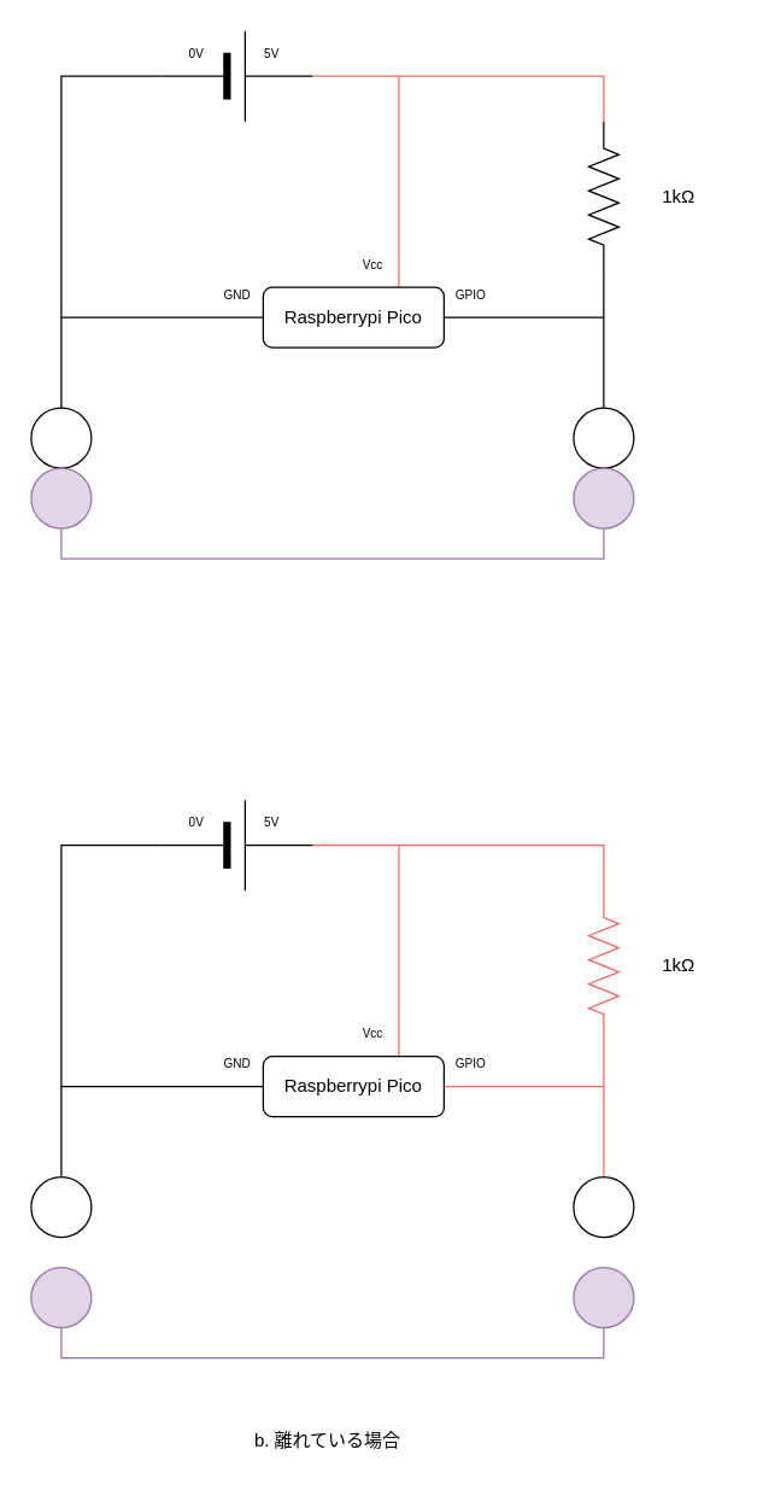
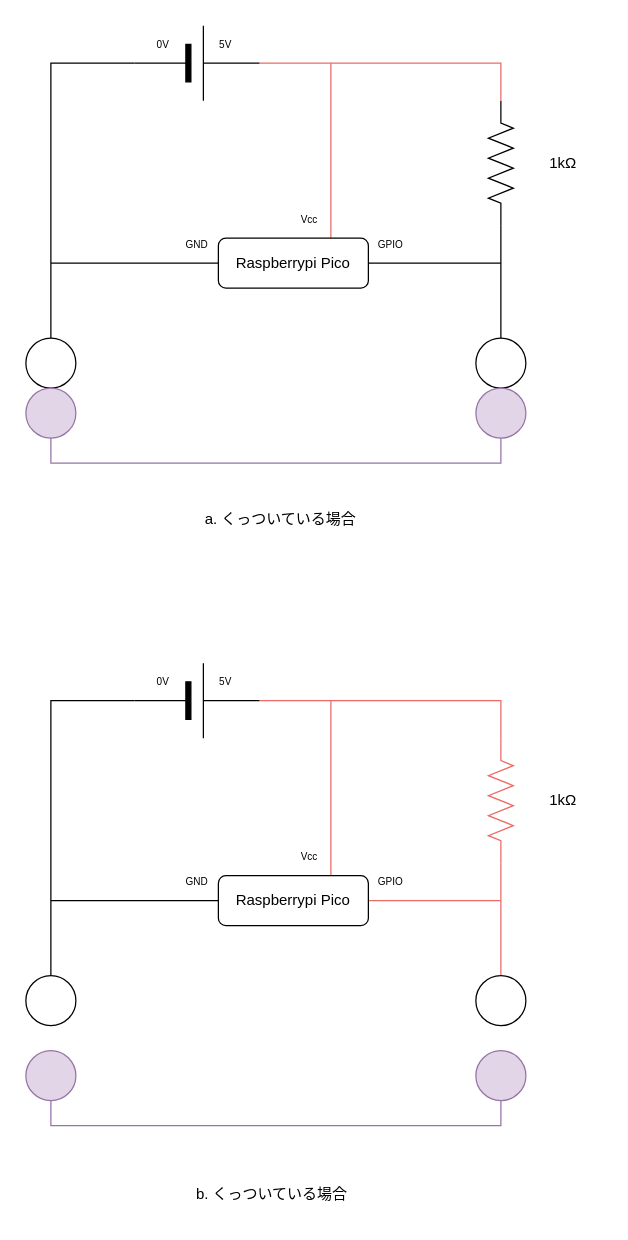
  <mxCell id="0" />
  <mxCell id="1" parent="0" />
  <mxCell id="2" style="edgeStyle=orthogonalEdgeStyle;rounded=0;orthogonalLoop=1;jettySize=auto;html=1;entryX=0.5;entryY=0;entryDx=0;entryDy=0;endArrow=none;endFill=0;" edge="1" parent="1" source="3" target="6"><mxGeometry relative="1" as="geometry" /></mxCell>
  <mxCell id="3" value="" style="verticalLabelPosition=bottom;shadow=0;dashed=0;align=center;fillColor=strokeColor;html=1;verticalAlign=top;strokeWidth=1;shape=mxgraph.electrical.miscellaneous.monocell_battery;" vertex="1" parent="1"><mxGeometry x="107" y="20" width="100" height="60" as="geometry" /></mxCell>
  <mxCell id="4" style="edgeStyle=orthogonalEdgeStyle;rounded=0;orthogonalLoop=1;jettySize=auto;html=1;entryX=0.5;entryY=0;entryDx=0;entryDy=0;endArrow=none;endFill=0;" edge="1" parent="1" source="5" target="8"><mxGeometry relative="1" as="geometry" /></mxCell>
  <mxCell id="5" value="" style="pointerEvents=1;verticalLabelPosition=bottom;shadow=0;dashed=0;align=center;html=1;verticalAlign=top;shape=mxgraph.electrical.resistors.resistor_2;direction=south;" vertex="1" parent="1"><mxGeometry x="390" y="80" width="20" height="100" as="geometry" /></mxCell>
  <mxCell id="6" value="" style="ellipse;whiteSpace=wrap;html=1;aspect=fixed;" vertex="1" parent="1"><mxGeometry x="20" y="270" width="40" height="40" as="geometry" /></mxCell>
  <mxCell id="7" value="" style="ellipse;whiteSpace=wrap;html=1;aspect=fixed;fillColor=#e1d5e7;strokeColor=#9673a6;" vertex="1" parent="1"><mxGeometry x="20" y="310" width="40" height="40" as="geometry" /></mxCell>
  <mxCell id="8" value="" style="ellipse;whiteSpace=wrap;html=1;aspect=fixed;" vertex="1" parent="1"><mxGeometry x="380" y="270" width="40" height="40" as="geometry" /></mxCell>
  <mxCell id="9" style="edgeStyle=orthogonalEdgeStyle;rounded=0;orthogonalLoop=1;jettySize=auto;html=1;entryX=0.5;entryY=1;entryDx=0;entryDy=0;exitX=0.5;exitY=1;exitDx=0;exitDy=0;endArrow=none;endFill=0;fillColor=#e1d5e7;strokeColor=#9673a6;" edge="1" parent="1" source="10" target="7"><mxGeometry relative="1" as="geometry" /></mxCell>
  <mxCell id="10" value="" style="ellipse;whiteSpace=wrap;html=1;aspect=fixed;fillColor=#e1d5e7;strokeColor=#9673a6;" vertex="1" parent="1"><mxGeometry x="380" y="310" width="40" height="40" as="geometry" /></mxCell>
  <mxCell id="11" style="edgeStyle=orthogonalEdgeStyle;rounded=0;orthogonalLoop=1;jettySize=auto;html=1;exitX=1;exitY=0.5;exitDx=0;exitDy=0;exitPerimeter=0;entryX=0;entryY=0.5;entryDx=0;entryDy=0;entryPerimeter=0;endArrow=none;endFill=0;strokeColor=#EA6B66;" edge="1" parent="1" source="3" target="5"><mxGeometry relative="1" as="geometry"><mxPoint x="350" y="50" as="sourcePoint" /></mxGeometry></mxCell>
  <mxCell id="12" style="edgeStyle=orthogonalEdgeStyle;rounded=0;orthogonalLoop=1;jettySize=auto;html=1;endArrow=none;endFill=0;" edge="1" parent="1" source="15"><mxGeometry relative="1" as="geometry"><mxPoint x="40" y="210" as="targetPoint" /></mxGeometry></mxCell>
  <mxCell id="13" style="edgeStyle=orthogonalEdgeStyle;rounded=0;orthogonalLoop=1;jettySize=auto;html=1;endArrow=none;endFill=0;" edge="1" parent="1" source="15"><mxGeometry relative="1" as="geometry"><mxPoint x="400" y="210" as="targetPoint" /></mxGeometry></mxCell>
  <mxCell id="14" style="edgeStyle=orthogonalEdgeStyle;rounded=0;orthogonalLoop=1;jettySize=auto;html=1;exitX=0.75;exitY=0;exitDx=0;exitDy=0;endArrow=none;endFill=0;strokeColor=#EA6B66;" edge="1" parent="1" source="15"><mxGeometry relative="1" as="geometry"><mxPoint x="264" y="50" as="targetPoint" /></mxGeometry></mxCell>
  <mxCell id="15" value="Raspberrypi Pico" style="rounded=1;whiteSpace=wrap;html=1;" vertex="1" parent="1"><mxGeometry x="174" y="190" width="120" height="40" as="geometry" /></mxCell>
  <mxCell id="16" value="GND" style="text;html=1;align=center;verticalAlign=middle;whiteSpace=wrap;rounded=0;fontSize=8;" vertex="1" parent="1"><mxGeometry x="140" y="180" width="34" height="30" as="geometry" /></mxCell>
  <mxCell id="17" value="GPIO" style="text;html=1;align=center;verticalAlign=middle;whiteSpace=wrap;rounded=0;fontSize=8;" vertex="1" parent="1"><mxGeometry x="294" y="180" width="36" height="30" as="geometry" /></mxCell>
  <mxCell id="18" value="0V" style="text;html=1;align=center;verticalAlign=middle;whiteSpace=wrap;rounded=0;fontSize=8;" vertex="1" parent="1"><mxGeometry x="113" y="20" width="34" height="30" as="geometry" /></mxCell>
  <mxCell id="19" value="5V" style="text;html=1;align=center;verticalAlign=middle;whiteSpace=wrap;rounded=0;fontSize=8;" vertex="1" parent="1"><mxGeometry x="163" y="20" width="34" height="30" as="geometry" /></mxCell>
  <mxCell id="20" value="Vcc" style="text;html=1;align=center;verticalAlign=middle;whiteSpace=wrap;rounded=0;fontSize=8;" vertex="1" parent="1"><mxGeometry x="230" y="160" width="34" height="30" as="geometry" /></mxCell>
  <mxCell id="21" style="edgeStyle=orthogonalEdgeStyle;rounded=0;orthogonalLoop=1;jettySize=auto;html=1;entryX=0.5;entryY=0;entryDx=0;entryDy=0;endArrow=none;endFill=0;" edge="1" source="22" target="25" parent="1"><mxGeometry relative="1" as="geometry" /></mxCell>
  <mxCell id="22" value="" style="verticalLabelPosition=bottom;shadow=0;dashed=0;align=center;fillColor=strokeColor;html=1;verticalAlign=top;strokeWidth=1;shape=mxgraph.electrical.miscellaneous.monocell_battery;" vertex="1" parent="1"><mxGeometry x="107" y="530" width="100" height="60" as="geometry" /></mxCell>
  <mxCell id="23" style="edgeStyle=orthogonalEdgeStyle;rounded=0;orthogonalLoop=1;jettySize=auto;html=1;entryX=0.5;entryY=0;entryDx=0;entryDy=0;endArrow=none;endFill=0;strokeColor=#EA6B66;" edge="1" source="24" target="27" parent="1"><mxGeometry relative="1" as="geometry" /></mxCell>
  <mxCell id="24" value="" style="pointerEvents=1;verticalLabelPosition=bottom;shadow=0;dashed=0;align=center;html=1;verticalAlign=top;shape=mxgraph.electrical.resistors.resistor_2;direction=south;strokeColor=#EA6B66;" vertex="1" parent="1"><mxGeometry x="390" y="590" width="20" height="100" as="geometry" /></mxCell>
  <mxCell id="25" value="" style="ellipse;whiteSpace=wrap;html=1;aspect=fixed;" vertex="1" parent="1"><mxGeometry x="20" y="780" width="40" height="40" as="geometry" /></mxCell>
  <mxCell id="26" value="" style="ellipse;whiteSpace=wrap;html=1;aspect=fixed;fillColor=#e1d5e7;strokeColor=#9673a6;" vertex="1" parent="1"><mxGeometry x="20" y="840" width="40" height="40" as="geometry" /></mxCell>
  <mxCell id="27" value="" style="ellipse;whiteSpace=wrap;html=1;aspect=fixed;" vertex="1" parent="1"><mxGeometry x="380" y="780" width="40" height="40" as="geometry" /></mxCell>
  <mxCell id="28" style="edgeStyle=orthogonalEdgeStyle;rounded=0;orthogonalLoop=1;jettySize=auto;html=1;entryX=0.5;entryY=1;entryDx=0;entryDy=0;exitX=0.5;exitY=1;exitDx=0;exitDy=0;endArrow=none;endFill=0;fillColor=#e1d5e7;strokeColor=#9673a6;" edge="1" source="29" target="26" parent="1"><mxGeometry relative="1" as="geometry" /></mxCell>
  <mxCell id="29" value="" style="ellipse;whiteSpace=wrap;html=1;aspect=fixed;fillColor=#e1d5e7;strokeColor=#9673a6;" vertex="1" parent="1"><mxGeometry x="380" y="840" width="40" height="40" as="geometry" /></mxCell>
  <mxCell id="30" style="edgeStyle=orthogonalEdgeStyle;rounded=0;orthogonalLoop=1;jettySize=auto;html=1;exitX=1;exitY=0.5;exitDx=0;exitDy=0;exitPerimeter=0;entryX=0;entryY=0.5;entryDx=0;entryDy=0;entryPerimeter=0;endArrow=none;endFill=0;strokeColor=#EA6B66;" edge="1" source="22" target="24" parent="1"><mxGeometry relative="1" as="geometry"><mxPoint x="350" y="560" as="sourcePoint" /></mxGeometry></mxCell>
  <mxCell id="31" style="edgeStyle=orthogonalEdgeStyle;rounded=0;orthogonalLoop=1;jettySize=auto;html=1;endArrow=none;endFill=0;" edge="1" source="34" parent="1"><mxGeometry relative="1" as="geometry"><mxPoint x="40" y="720" as="targetPoint" /></mxGeometry></mxCell>
  <mxCell id="32" style="edgeStyle=orthogonalEdgeStyle;rounded=0;orthogonalLoop=1;jettySize=auto;html=1;endArrow=none;endFill=0;strokeColor=#EA6B66;" edge="1" source="34" parent="1"><mxGeometry relative="1" as="geometry"><mxPoint x="400" y="720" as="targetPoint" /><Array as="points"><mxPoint x="360" y="720" /><mxPoint x="360" y="720" /></Array></mxGeometry></mxCell>
  <mxCell id="33" style="edgeStyle=orthogonalEdgeStyle;rounded=0;orthogonalLoop=1;jettySize=auto;html=1;exitX=0.75;exitY=0;exitDx=0;exitDy=0;endArrow=none;endFill=0;strokeColor=#EA6B66;" edge="1" source="34" parent="1"><mxGeometry relative="1" as="geometry"><mxPoint x="264" y="560" as="targetPoint" /></mxGeometry></mxCell>
  <mxCell id="34" value="Raspberrypi Pico" style="rounded=1;whiteSpace=wrap;html=1;" vertex="1" parent="1"><mxGeometry x="174" y="700" width="120" height="40" as="geometry" /></mxCell>
  <mxCell id="35" value="GND" style="text;html=1;align=center;verticalAlign=middle;whiteSpace=wrap;rounded=0;fontSize=8;" vertex="1" parent="1"><mxGeometry x="140" y="690" width="34" height="30" as="geometry" /></mxCell>
  <mxCell id="36" value="GPIO" style="text;html=1;align=center;verticalAlign=middle;whiteSpace=wrap;rounded=0;fontSize=8;" vertex="1" parent="1"><mxGeometry x="294" y="690" width="36" height="30" as="geometry" /></mxCell>
  <mxCell id="37" value="0V" style="text;html=1;align=center;verticalAlign=middle;whiteSpace=wrap;rounded=0;fontSize=8;" vertex="1" parent="1"><mxGeometry x="113" y="530" width="34" height="30" as="geometry" /></mxCell>
  <mxCell id="38" value="5V" style="text;html=1;align=center;verticalAlign=middle;whiteSpace=wrap;rounded=0;fontSize=8;" vertex="1" parent="1"><mxGeometry x="163" y="530" width="34" height="30" as="geometry" /></mxCell>
  <mxCell id="39" value="Vcc" style="text;html=1;align=center;verticalAlign=middle;whiteSpace=wrap;rounded=0;fontSize=8;" vertex="1" parent="1"><mxGeometry x="230" y="670" width="34" height="30" as="geometry" /></mxCell>
  <mxCell id="40" value="1kΩ" style="text;html=1;align=center;verticalAlign=middle;whiteSpace=wrap;rounded=0;" vertex="1" parent="1"><mxGeometry x="420" y="115" width="60" height="30" as="geometry" /></mxCell>
  <mxCell id="41" value="1kΩ" style="text;html=1;align=center;verticalAlign=middle;whiteSpace=wrap;rounded=0;" vertex="1" parent="1"><mxGeometry x="420" y="625" width="60" height="30" as="geometry" /></mxCell>
- <mxCell id="43" value="b. 離れている場合" style="text;html=1;align=center;verticalAlign=middle;whiteSpace=wrap;rounded=0;" vertex="1" parent="1"><mxGeometry x="147" y="940" width="140" height="30" as="geometry" /></mxCell>
+ <mxCell id="42" value="a. くっついている場合" style="text;html=1;align=center;verticalAlign=middle;whiteSpace=wrap;rounded=0;" vertex="1" parent="1"><mxGeometry x="154" y="400" width="140" height="30" as="geometry" /></mxCell>
+ <mxCell id="43" value="b. くっついている場合" style="text;html=1;align=center;verticalAlign=middle;whiteSpace=wrap;rounded=0;" vertex="1" parent="1"><mxGeometry x="147" y="940" width="140" height="30" as="geometry" /></mxCell>
